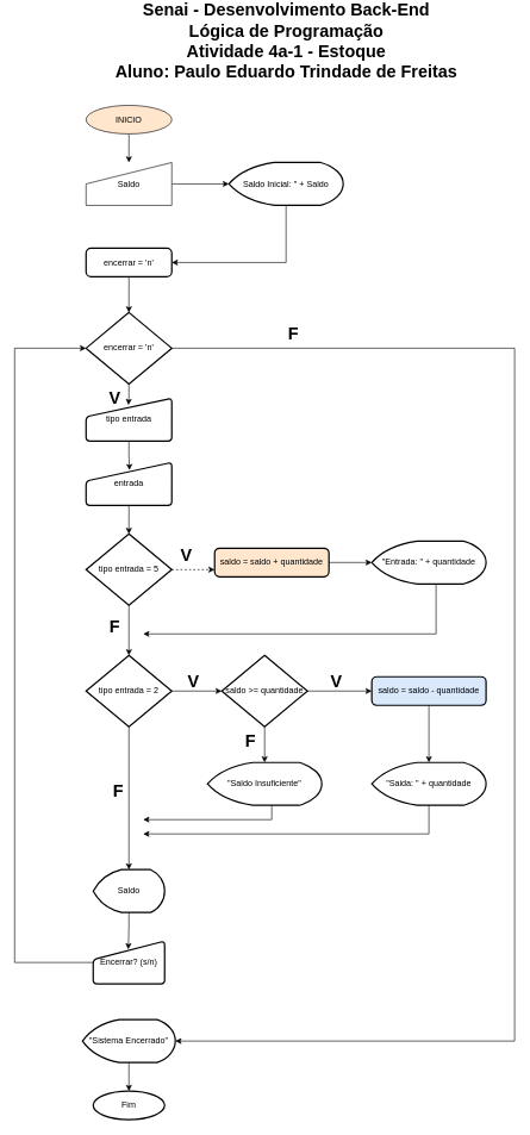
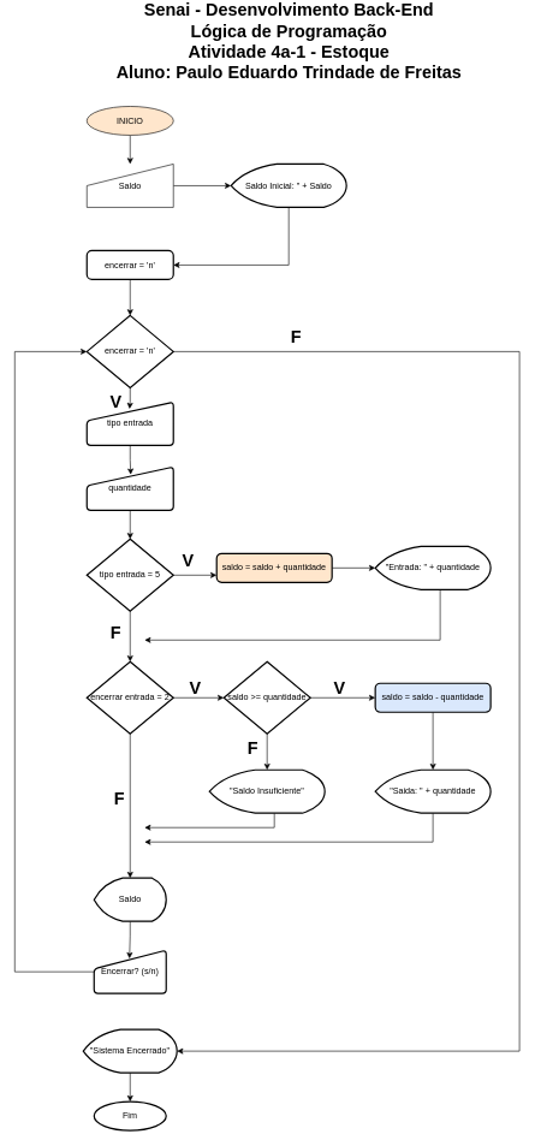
  <mxCell id="0" />
  <mxCell id="1" parent="0" />
  <mxCell id="2" style="edgeStyle=orthogonalEdgeStyle;rounded=0;orthogonalLoop=1;jettySize=auto;html=1;" edge="1" parent="1" source="3" target="5"><mxGeometry relative="1" as="geometry" /></mxCell>
  <mxCell id="3" value="INICIO" style="ellipse;whiteSpace=wrap;html=1;fillColor=#ffe6cc;" vertex="1" parent="1"><mxGeometry x="120" y="130" width="120" height="40" as="geometry" /></mxCell>
  <mxCell id="4" style="edgeStyle=orthogonalEdgeStyle;rounded=0;orthogonalLoop=1;jettySize=auto;html=1;entryX=0;entryY=0.5;entryDx=0;entryDy=0;entryPerimeter=0;" edge="1" parent="1" source="5" target="7"><mxGeometry relative="1" as="geometry" /></mxCell>
  <mxCell id="5" value="Saldo" style="shape=manualInput;whiteSpace=wrap;html=1;" vertex="1" parent="1"><mxGeometry x="120" y="210" width="120" height="60" as="geometry" /></mxCell>
  <mxCell id="6" style="edgeStyle=orthogonalEdgeStyle;rounded=0;orthogonalLoop=1;jettySize=auto;html=1;entryX=1;entryY=0.5;entryDx=0;entryDy=0;exitX=0.5;exitY=1;exitDx=0;exitDy=0;exitPerimeter=0;" edge="1" parent="1" source="7" target="9"><mxGeometry relative="1" as="geometry" /></mxCell>
  <mxCell id="7" value="Saldo Inicial: &quot; + Saldo" style="strokeWidth=2;html=1;shape=mxgraph.flowchart.display;whiteSpace=wrap;" vertex="1" parent="1"><mxGeometry x="320" y="210" width="160" height="60" as="geometry" /></mxCell>
  <mxCell id="8" style="edgeStyle=orthogonalEdgeStyle;rounded=0;orthogonalLoop=1;jettySize=auto;html=1;entryX=0.5;entryY=0;entryDx=0;entryDy=0;entryPerimeter=0;" edge="1" parent="1" source="9" target="12"><mxGeometry relative="1" as="geometry" /></mxCell>
  <mxCell id="9" value="encerrar = 'n'" style="rounded=1;whiteSpace=wrap;html=1;absoluteArcSize=1;arcSize=14;strokeWidth=2;" vertex="1" parent="1"><mxGeometry x="120" y="330" width="120" height="40" as="geometry" /></mxCell>
  <mxCell id="10" style="edgeStyle=orthogonalEdgeStyle;rounded=0;orthogonalLoop=1;jettySize=auto;html=1;entryX=0.493;entryY=0.158;entryDx=0;entryDy=0;entryPerimeter=0;" edge="1" parent="1" source="12" target="14"><mxGeometry relative="1" as="geometry" /></mxCell>
  <mxCell id="11" style="edgeStyle=orthogonalEdgeStyle;rounded=0;orthogonalLoop=1;jettySize=auto;html=1;entryX=1;entryY=0.5;entryDx=0;entryDy=0;entryPerimeter=0;" edge="1" parent="1" source="12" target="41"><mxGeometry relative="1" as="geometry"><mxPoint x="310" y="1440" as="targetPoint" /><Array as="points"><mxPoint x="720" y="470" /><mxPoint x="720" y="1440" /></Array></mxGeometry></mxCell>
  <mxCell id="12" value="encerrar = 'n'" style="strokeWidth=2;html=1;shape=mxgraph.flowchart.decision;whiteSpace=wrap;" vertex="1" parent="1"><mxGeometry x="120" y="420" width="120" height="100" as="geometry" /></mxCell>
  <mxCell id="13" style="edgeStyle=orthogonalEdgeStyle;rounded=0;orthogonalLoop=1;jettySize=auto;html=1;entryX=0.507;entryY=0.178;entryDx=0;entryDy=0;entryPerimeter=0;" edge="1" parent="1" source="14" target="16"><mxGeometry relative="1" as="geometry" /></mxCell>
  <mxCell id="14" value="tipo entrada" style="html=1;strokeWidth=2;shape=manualInput;whiteSpace=wrap;rounded=1;size=26;arcSize=11;" vertex="1" parent="1"><mxGeometry x="120" y="540" width="120" height="60" as="geometry" /></mxCell>
  <mxCell id="15" style="edgeStyle=orthogonalEdgeStyle;rounded=0;orthogonalLoop=1;jettySize=auto;html=1;entryX=0.5;entryY=0;entryDx=0;entryDy=0;entryPerimeter=0;" edge="1" parent="1" source="16" target="19"><mxGeometry relative="1" as="geometry" /></mxCell>
- <mxCell id="16" value="entrada" style="html=1;strokeWidth=2;shape=manualInput;whiteSpace=wrap;rounded=1;size=26;arcSize=11;" vertex="1" parent="1"><mxGeometry x="120" y="630" width="120" height="60" as="geometry" /></mxCell>
+ <mxCell id="16" value="quantidade" style="html=1;strokeWidth=2;shape=manualInput;whiteSpace=wrap;rounded=1;size=26;arcSize=11;" vertex="1" parent="1"><mxGeometry x="120" y="630" width="120" height="60" as="geometry" /></mxCell>
  <mxCell id="17" style="edgeStyle=orthogonalEdgeStyle;rounded=0;orthogonalLoop=1;jettySize=auto;html=1;entryX=0.5;entryY=0;entryDx=0;entryDy=0;entryPerimeter=0;" edge="1" parent="1" source="19" target="22"><mxGeometry relative="1" as="geometry" /></mxCell>
- <mxCell id="18" style="edgeStyle=orthogonalEdgeStyle;rounded=0;orthogonalLoop=1;jettySize=auto;html=1;entryX=0;entryY=0.75;entryDx=0;entryDy=0;dashed=1;" edge="1" parent="1" source="19" target="24"><mxGeometry relative="1" as="geometry" /></mxCell>
+ <mxCell id="18" style="edgeStyle=orthogonalEdgeStyle;rounded=0;orthogonalLoop=1;jettySize=auto;html=1;entryX=0;entryY=0.75;entryDx=0;entryDy=0;" edge="1" parent="1" source="19" target="24"><mxGeometry relative="1" as="geometry" /></mxCell>
  <mxCell id="19" value="tipo entrada = 5" style="strokeWidth=2;html=1;shape=mxgraph.flowchart.decision;whiteSpace=wrap;" vertex="1" parent="1"><mxGeometry x="120" y="730" width="120" height="100" as="geometry" /></mxCell>
  <mxCell id="20" style="edgeStyle=orthogonalEdgeStyle;rounded=0;orthogonalLoop=1;jettySize=auto;html=1;entryX=0;entryY=0.5;entryDx=0;entryDy=0;entryPerimeter=0;" edge="1" parent="1" source="22" target="29"><mxGeometry relative="1" as="geometry" /></mxCell>
  <mxCell id="21" style="edgeStyle=orthogonalEdgeStyle;rounded=0;orthogonalLoop=1;jettySize=auto;html=1;entryX=0.5;entryY=0;entryDx=0;entryDy=0;entryPerimeter=0;" edge="1" parent="1" source="22" target="37"><mxGeometry relative="1" as="geometry" /></mxCell>
- <mxCell id="22" value="tipo entrada = 2" style="strokeWidth=2;html=1;shape=mxgraph.flowchart.decision;whiteSpace=wrap;" vertex="1" parent="1"><mxGeometry x="120" y="900" width="120" height="100" as="geometry" /></mxCell>
+ <mxCell id="22" value="encerrar entrada = 2" style="strokeWidth=2;html=1;shape=mxgraph.flowchart.decision;whiteSpace=wrap;" vertex="1" parent="1"><mxGeometry x="120" y="900" width="120" height="100" as="geometry" /></mxCell>
  <mxCell id="23" style="edgeStyle=orthogonalEdgeStyle;rounded=0;orthogonalLoop=1;jettySize=auto;html=1;entryX=0;entryY=0.5;entryDx=0;entryDy=0;entryPerimeter=0;" edge="1" parent="1" source="24" target="26"><mxGeometry relative="1" as="geometry" /></mxCell>
  <mxCell id="24" value="saldo = saldo + quantidade" style="rounded=1;whiteSpace=wrap;html=1;absoluteArcSize=1;arcSize=14;strokeWidth=2;fillColor=#ffe6cc;" vertex="1" parent="1"><mxGeometry x="300" y="750" width="160" height="40" as="geometry" /></mxCell>
  <mxCell id="25" style="edgeStyle=orthogonalEdgeStyle;rounded=0;orthogonalLoop=1;jettySize=auto;html=1;" edge="1" parent="1" source="26"><mxGeometry relative="1" as="geometry"><mxPoint x="200" y="870" as="targetPoint" /><Array as="points"><mxPoint x="610" y="870" /></Array></mxGeometry></mxCell>
  <mxCell id="26" value="&quot;Entrada: &quot; + quantidade" style="strokeWidth=2;html=1;shape=mxgraph.flowchart.display;whiteSpace=wrap;" vertex="1" parent="1"><mxGeometry x="520" y="740" width="160" height="60" as="geometry" /></mxCell>
  <mxCell id="27" style="edgeStyle=orthogonalEdgeStyle;rounded=0;orthogonalLoop=1;jettySize=auto;html=1;entryX=0;entryY=0.5;entryDx=0;entryDy=0;" edge="1" parent="1" source="29" target="33"><mxGeometry relative="1" as="geometry" /></mxCell>
  <mxCell id="28" style="edgeStyle=orthogonalEdgeStyle;rounded=0;orthogonalLoop=1;jettySize=auto;html=1;entryX=0.5;entryY=0;entryDx=0;entryDy=0;entryPerimeter=0;" edge="1" parent="1" source="29" target="31"><mxGeometry relative="1" as="geometry" /></mxCell>
  <mxCell id="29" value="saldo &amp;gt;= quantidade" style="strokeWidth=2;html=1;shape=mxgraph.flowchart.decision;whiteSpace=wrap;" vertex="1" parent="1"><mxGeometry x="310" y="900" width="120" height="100" as="geometry" /></mxCell>
  <mxCell id="30" style="edgeStyle=orthogonalEdgeStyle;rounded=0;orthogonalLoop=1;jettySize=auto;html=1;" edge="1" parent="1" source="31"><mxGeometry relative="1" as="geometry"><mxPoint x="200" y="1130" as="targetPoint" /><Array as="points"><mxPoint x="380" y="1130" /></Array></mxGeometry></mxCell>
  <mxCell id="31" value="&quot;Saldo Insuficiente&quot;" style="strokeWidth=2;html=1;shape=mxgraph.flowchart.display;whiteSpace=wrap;" vertex="1" parent="1"><mxGeometry x="290" y="1050" width="160" height="60" as="geometry" /></mxCell>
  <mxCell id="32" style="edgeStyle=orthogonalEdgeStyle;rounded=0;orthogonalLoop=1;jettySize=auto;html=1;entryX=0.5;entryY=0;entryDx=0;entryDy=0;entryPerimeter=0;" edge="1" parent="1" source="33" target="35"><mxGeometry relative="1" as="geometry" /></mxCell>
  <mxCell id="33" value="saldo = saldo - quantidade" style="rounded=1;whiteSpace=wrap;html=1;absoluteArcSize=1;arcSize=14;strokeWidth=2;fillColor=#dae8fc;" vertex="1" parent="1"><mxGeometry x="520" y="930" width="160" height="40" as="geometry" /></mxCell>
  <mxCell id="34" style="edgeStyle=orthogonalEdgeStyle;rounded=0;orthogonalLoop=1;jettySize=auto;html=1;" edge="1" parent="1" source="35"><mxGeometry relative="1" as="geometry"><mxPoint x="200" y="1150" as="targetPoint" /><Array as="points"><mxPoint x="600" y="1150" /><mxPoint x="200" y="1150" /></Array></mxGeometry></mxCell>
  <mxCell id="35" value="&quot;Saida: &quot; + quantidade" style="strokeWidth=2;html=1;shape=mxgraph.flowchart.display;whiteSpace=wrap;" vertex="1" parent="1"><mxGeometry x="520" y="1050" width="160" height="60" as="geometry" /></mxCell>
  <mxCell id="36" style="edgeStyle=orthogonalEdgeStyle;rounded=0;orthogonalLoop=1;jettySize=auto;html=1;entryX=0.491;entryY=0.195;entryDx=0;entryDy=0;entryPerimeter=0;" edge="1" parent="1" source="37" target="39"><mxGeometry relative="1" as="geometry" /></mxCell>
  <mxCell id="37" value="Saldo" style="strokeWidth=2;html=1;shape=mxgraph.flowchart.display;whiteSpace=wrap;" vertex="1" parent="1"><mxGeometry x="130" y="1200" width="100" height="60" as="geometry" /></mxCell>
  <mxCell id="38" style="edgeStyle=orthogonalEdgeStyle;rounded=0;orthogonalLoop=1;jettySize=auto;html=1;entryX=0;entryY=0.5;entryDx=0;entryDy=0;entryPerimeter=0;" edge="1" parent="1" source="39" target="12"><mxGeometry relative="1" as="geometry"><Array as="points"><mxPoint x="20" y="1330" /><mxPoint x="20" y="470" /></Array></mxGeometry></mxCell>
  <mxCell id="39" value="Encerrar? (s/n)" style="html=1;strokeWidth=2;shape=manualInput;whiteSpace=wrap;rounded=1;size=26;arcSize=11;" vertex="1" parent="1"><mxGeometry x="130" y="1300" width="100" height="60" as="geometry" /></mxCell>
  <mxCell id="40" style="edgeStyle=orthogonalEdgeStyle;rounded=0;orthogonalLoop=1;jettySize=auto;html=1;entryX=0.5;entryY=0;entryDx=0;entryDy=0;entryPerimeter=0;" edge="1" parent="1" source="41" target="42"><mxGeometry relative="1" as="geometry" /></mxCell>
  <mxCell id="41" value="&quot;Sistema Encerrado&quot;" style="strokeWidth=2;html=1;shape=mxgraph.flowchart.display;whiteSpace=wrap;" vertex="1" parent="1"><mxGeometry x="115" y="1410" width="130" height="60" as="geometry" /></mxCell>
  <mxCell id="42" value="Fim" style="strokeWidth=2;html=1;shape=mxgraph.flowchart.start_1;whiteSpace=wrap;" vertex="1" parent="1"><mxGeometry x="130" y="1510" width="100" height="40" as="geometry" /></mxCell>
  <mxCell id="43" value="V" style="text;strokeColor=none;fillColor=none;html=1;fontSize=24;fontStyle=1;verticalAlign=middle;align=center;" vertex="1" parent="1"><mxGeometry x="110" y="520" width="100" height="40" as="geometry" /></mxCell>
  <mxCell id="44" value="V" style="text;strokeColor=none;fillColor=none;html=1;fontSize=24;fontStyle=1;verticalAlign=middle;align=center;" vertex="1" parent="1"><mxGeometry x="210" y="740" width="100" height="40" as="geometry" /></mxCell>
  <mxCell id="45" value="V" style="text;strokeColor=none;fillColor=none;html=1;fontSize=24;fontStyle=1;verticalAlign=middle;align=center;" vertex="1" parent="1"><mxGeometry x="220" y="917" width="100" height="40" as="geometry" /></mxCell>
  <mxCell id="46" value="V" style="text;strokeColor=none;fillColor=none;html=1;fontSize=24;fontStyle=1;verticalAlign=middle;align=center;" vertex="1" parent="1"><mxGeometry x="420" y="917" width="100" height="40" as="geometry" /></mxCell>
  <mxCell id="47" value="F" style="text;strokeColor=none;fillColor=none;html=1;fontSize=24;fontStyle=1;verticalAlign=middle;align=center;" vertex="1" parent="1"><mxGeometry x="300" y="1000" width="100" height="40" as="geometry" /></mxCell>
  <mxCell id="48" value="F" style="text;strokeColor=none;fillColor=none;html=1;fontSize=24;fontStyle=1;verticalAlign=middle;align=center;" vertex="1" parent="1"><mxGeometry x="360" y="430" width="100" height="40" as="geometry" /></mxCell>
  <mxCell id="49" value="F" style="text;strokeColor=none;fillColor=none;html=1;fontSize=24;fontStyle=1;verticalAlign=middle;align=center;" vertex="1" parent="1"><mxGeometry x="110" y="840" width="100" height="40" as="geometry" /></mxCell>
  <mxCell id="50" value="F" style="text;strokeColor=none;fillColor=none;html=1;fontSize=24;fontStyle=1;verticalAlign=middle;align=center;" vertex="1" parent="1"><mxGeometry x="115" y="1070" width="100" height="40" as="geometry" /></mxCell>
  <mxCell id="51" value="Senai - Desenvolvimento Back-End&lt;br&gt;Lógica de Programação&lt;br&gt;Atividade 4a-1 - Estoque&lt;br&gt;Aluno: Paulo Eduardo Trindade de Freitas" style="text;strokeColor=none;fillColor=none;html=1;fontSize=24;fontStyle=1;verticalAlign=middle;align=center;" vertex="1" parent="1"><mxGeometry x="350" y="20" width="100" height="40" as="geometry" /></mxCell>
